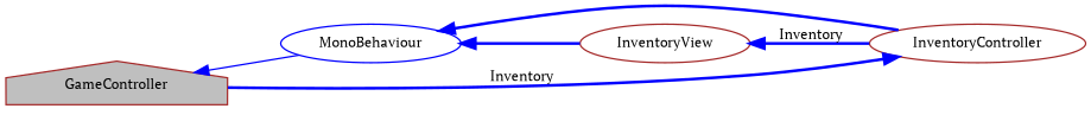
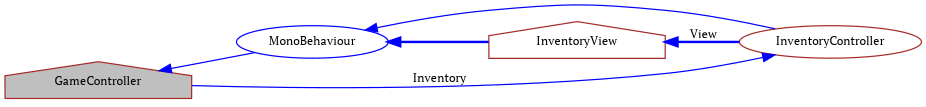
  digraph {
    fontname="PT Serif"
    rankdir=LR
    node [color=brown fillcolor=white fontname="PT Serif" fontsize=10 shape=house style=filled]
    edge [color=blue dir=back fontname="PT Serif" fontsize=10 labelfontname=Helvetica labelfontsize=10 style=bold]
    n1 [fillcolor=grey75 fontcolor=black height=0.2 label=GameController width=0.4]
    n2 [color=blue height=0.2 label=MonoBehaviour shape=ellipse width=0.4]
    n3 [height=0.2 label=InventoryController shape=ellipse width=0.4]
-   n4 [height=0.2 label=InventoryView shape=ellipse width=0.4]
+   n4 [height=0.2 label=InventoryView width=0.4]
    n1 -> n2 [style=solid]
-   n2 -> n3
+   n2 -> n3 [style=solid]
    n2 -> n4
-   n3 -> n1 [label=" Inventory"]
-   n4 -> n3 [label=" Inventory"]
+   n3 -> n1 [label=" Inventory" style=solid]
+   n4 -> n3 [label=" View"]
  }
